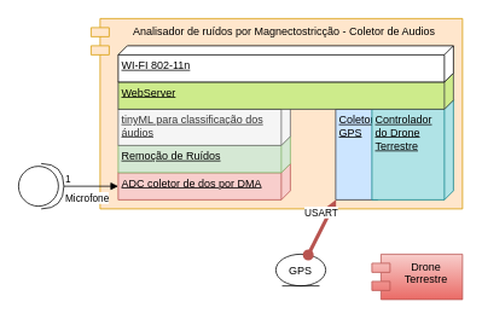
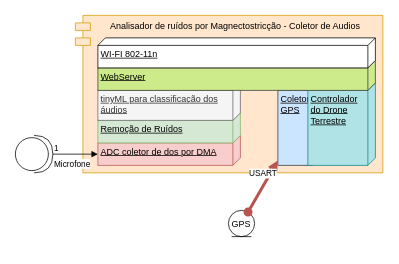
  <mxCell id="0" />
  <mxCell id="1" parent="0" />
  <mxCell id="2" value="Analisador de ruídos por Magnectostricção - Coletor de Audios&amp;nbsp;" style="shape=module;align=left;spacingLeft=20;align=center;verticalAlign=top;whiteSpace=wrap;html=1;fillColor=#ffe6cc;strokeColor=#d79b00;" parent="1" vertex="1"><mxGeometry x="100" y="20" width="410" height="210" as="geometry" /></mxCell>
  <mxCell id="3" value="Coletor GPS" style="verticalAlign=top;align=left;spacingTop=8;spacingLeft=2;spacingRight=12;shape=cube;size=10;direction=south;fontStyle=4;html=1;whiteSpace=wrap;fillColor=#cce5ff;strokeColor=#36393d;" vertex="1" parent="1"><mxGeometry x="370" y="110" width="56" height="110" as="geometry" /></mxCell>
  <mxCell id="4" value="Controlador do Drone Terrestre" style="verticalAlign=top;align=left;spacingTop=8;spacingLeft=2;spacingRight=12;shape=cube;size=10;direction=south;fontStyle=4;html=1;whiteSpace=wrap;fillColor=#b0e3e6;strokeColor=#0e8088;" vertex="1" parent="1"><mxGeometry x="410" y="110" width="90" height="110" as="geometry" /></mxCell>
  <mxCell id="5" value="" style="group" vertex="1" connectable="0" parent="1"><mxGeometry x="130" y="110" width="190" height="110" as="geometry" /></mxCell>
  <mxCell id="6" value="ADC coletor de dos por DMA" style="verticalAlign=top;align=left;spacingTop=8;spacingLeft=2;spacingRight=12;shape=cube;size=10;direction=south;fontStyle=4;html=1;whiteSpace=wrap;fillColor=#f8cecc;strokeColor=#b85450;" vertex="1" parent="5"><mxGeometry y="70" width="190" height="40" as="geometry" /></mxCell>
  <mxCell id="7" value="Remoção de Ruídos" style="verticalAlign=top;align=left;spacingTop=8;spacingLeft=2;spacingRight=12;shape=cube;size=10;direction=south;fontStyle=4;html=1;whiteSpace=wrap;fillColor=#d5e8d4;strokeColor=#82b366;" vertex="1" parent="5"><mxGeometry y="40" width="190" height="40" as="geometry" /></mxCell>
  <mxCell id="8" value="tinyML para classificação dos áudios" style="verticalAlign=top;align=left;spacingTop=8;spacingLeft=2;spacingRight=12;shape=cube;size=10;direction=south;fontStyle=4;html=1;whiteSpace=wrap;fillColor=#f5f5f5;fontColor=#333333;strokeColor=#666666;" vertex="1" parent="5"><mxGeometry width="190" height="50" as="geometry" /></mxCell>
  <mxCell id="9" value="WebServer" style="verticalAlign=top;align=left;spacingTop=8;spacingLeft=2;spacingRight=12;shape=cube;size=10;direction=south;fontStyle=4;html=1;whiteSpace=wrap;fillColor=#cdeb8b;strokeColor=#36393d;" vertex="1" parent="1"><mxGeometry x="130" y="80" width="370" height="40" as="geometry" /></mxCell>
  <mxCell id="10" value="WI-FI 802-11n" style="verticalAlign=top;align=left;spacingTop=8;spacingLeft=2;spacingRight=12;shape=cube;size=10;direction=south;fontStyle=4;html=1;whiteSpace=wrap;" vertex="1" parent="1"><mxGeometry x="130" y="50" width="370" height="40" as="geometry" /></mxCell>
- <mxCell id="11" value="Drone Terrestre" style="shape=module;align=left;spacingLeft=20;align=center;verticalAlign=top;whiteSpace=wrap;html=1;fillColor=#f8cecc;gradientColor=#ea6b66;strokeColor=#b85450;" vertex="1" parent="1"><mxGeometry x="410" y="280" width="100" height="50" as="geometry" /></mxCell>
  <mxCell id="12" value="" style="shape=providedRequiredInterface;html=1;verticalLabelPosition=bottom;sketch=0;" vertex="1" parent="1"><mxGeometry x="20" y="180" width="50" height="50" as="geometry" /></mxCell>
  <mxCell id="13" value="Microfone" style="endArrow=block;endFill=1;html=1;edgeStyle=orthogonalEdgeStyle;align=left;verticalAlign=top;rounded=0;exitX=1;exitY=0.5;exitDx=0;exitDy=0;exitPerimeter=0;entryX=0;entryY=0;entryDx=25;entryDy=190;entryPerimeter=0;" edge="1" parent="1" source="12" target="6"><mxGeometry x="-1" relative="1" as="geometry"><mxPoint x="220" y="220" as="sourcePoint" /><mxPoint x="380" y="220" as="targetPoint" /></mxGeometry></mxCell>
  <mxCell id="14" value="1" style="edgeLabel;resizable=0;html=1;align=left;verticalAlign=bottom;" connectable="0" vertex="1" parent="13"><mxGeometry x="-1" relative="1" as="geometry" /></mxCell>
- <mxCell id="15" value="GPS" style="ellipse;shape=umlEntity;whiteSpace=wrap;html=1;" vertex="1" parent="1"><mxGeometry x="304" y="280" width="55" height="35" as="geometry" /></mxCell>
+ <mxCell id="15" value="GPS" style="ellipse;shape=umlEntity;whiteSpace=wrap;html=1;" vertex="1" parent="1"><mxGeometry x="304" y="280" width="35" height="35" as="geometry" /></mxCell>
  <mxCell id="16" value="USART" style="html=1;verticalAlign=bottom;startArrow=oval;startFill=1;endArrow=open;startSize=8;curved=0;rounded=0;strokeWidth=4;fillColor=#f8cecc;gradientColor=#ea6b66;strokeColor=#b85450;" edge="1" parent="1" source="15" target="3"><mxGeometry x="0.171" y="4" width="60" relative="1" as="geometry"><mxPoint x="467" y="230" as="sourcePoint" /><mxPoint x="470" y="290" as="targetPoint" /><mxPoint as="offset" /></mxGeometry></mxCell>
